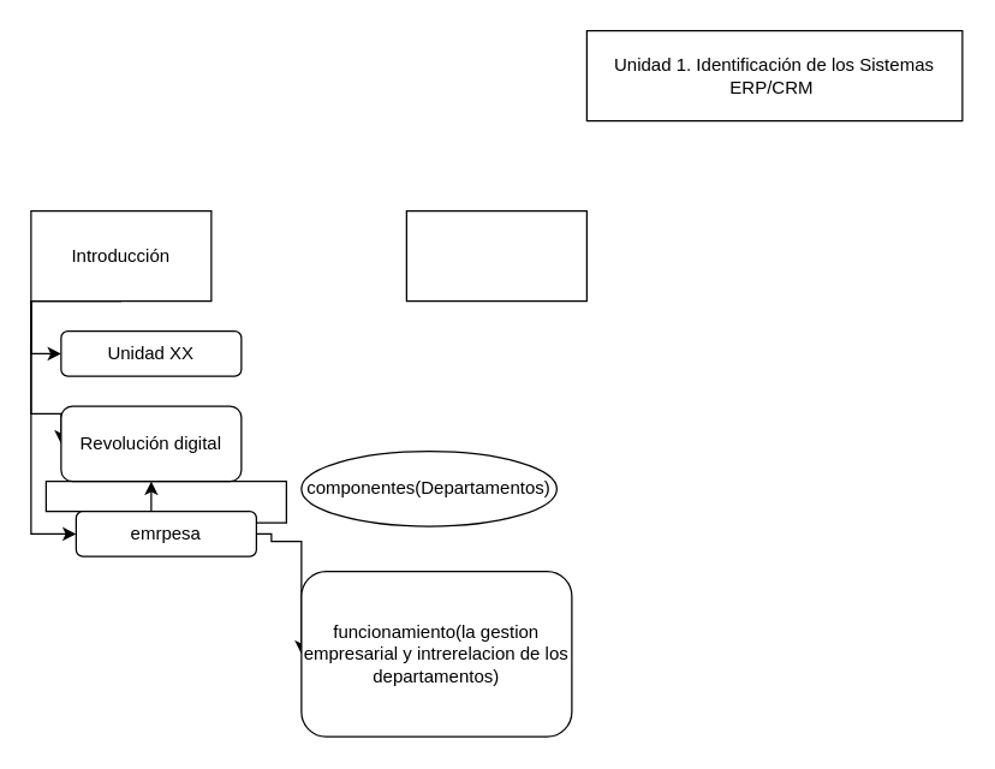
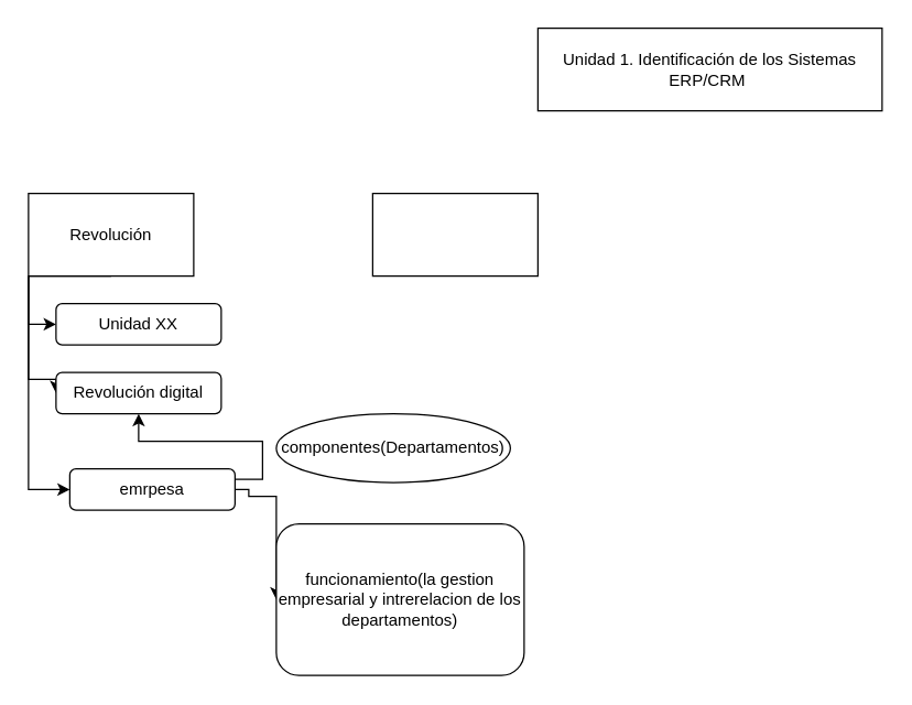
  <mxCell id="0" />
  <mxCell id="1" parent="0" />
  <mxCell id="2" value="Unidad 1. Identificación de los Sistemas ERP/CRM&amp;nbsp;" style="rounded=0;whiteSpace=wrap;html=1;" vertex="1" parent="1"><mxGeometry x="390" y="20" width="250" height="60" as="geometry" /></mxCell>
  <mxCell id="3" style="edgeStyle=orthogonalEdgeStyle;rounded=0;orthogonalLoop=1;jettySize=auto;html=1;exitX=0.5;exitY=1;exitDx=0;exitDy=0;entryX=0;entryY=0.5;entryDx=0;entryDy=0;" edge="1" parent="1" source="6" target="8"><mxGeometry relative="1" as="geometry"><Array as="points"><mxPoint x="20" y="200" /><mxPoint x="20" y="235" /></Array></mxGeometry></mxCell>
  <mxCell id="4" style="edgeStyle=orthogonalEdgeStyle;rounded=0;orthogonalLoop=1;jettySize=auto;html=1;entryX=0;entryY=0.5;entryDx=0;entryDy=0;" edge="1" parent="1" source="6" target="7"><mxGeometry relative="1" as="geometry"><Array as="points"><mxPoint x="20" y="275" /></Array></mxGeometry></mxCell>
  <mxCell id="5" style="edgeStyle=orthogonalEdgeStyle;rounded=0;orthogonalLoop=1;jettySize=auto;html=1;entryX=0;entryY=0.5;entryDx=0;entryDy=0;exitX=0;exitY=1;exitDx=0;exitDy=0;" edge="1" parent="1" source="6" target="11"><mxGeometry relative="1" as="geometry" /></mxCell>
- <mxCell id="6" value="Introducción" style="rounded=0;whiteSpace=wrap;html=1;" vertex="1" parent="1"><mxGeometry x="20" y="140" width="120" height="60" as="geometry" /></mxCell>
- <mxCell id="7" value="Revolución digital" style="rounded=1;whiteSpace=wrap;html=1;" vertex="1" parent="1"><mxGeometry x="40" y="270" width="120" height="50" as="geometry" /></mxCell>
+ <mxCell id="6" value="Revolución" style="rounded=0;whiteSpace=wrap;html=1;" vertex="1" parent="1"><mxGeometry x="20" y="140" width="120" height="60" as="geometry" /></mxCell>
+ <mxCell id="7" value="Revolución digital" style="rounded=1;whiteSpace=wrap;html=1;" vertex="1" parent="1"><mxGeometry x="40" y="270" width="120" height="30" as="geometry" /></mxCell>
  <mxCell id="8" value="Unidad XX" style="rounded=1;whiteSpace=wrap;html=1;" vertex="1" parent="1"><mxGeometry x="40" y="220" width="120" height="30" as="geometry" /></mxCell>
  <mxCell id="9" style="edgeStyle=orthogonalEdgeStyle;rounded=0;orthogonalLoop=1;jettySize=auto;html=1;exitX=1;exitY=0.25;exitDx=0;exitDy=0;" edge="1" parent="1" source="11" target="7"><mxGeometry relative="1" as="geometry" /></mxCell>
  <mxCell id="10" style="edgeStyle=orthogonalEdgeStyle;rounded=0;orthogonalLoop=1;jettySize=auto;html=1;exitX=1;exitY=0.5;exitDx=0;exitDy=0;entryX=0;entryY=0.5;entryDx=0;entryDy=0;" edge="1" parent="1" source="11" target="12"><mxGeometry relative="1" as="geometry"><Array as="points"><mxPoint x="180" y="355" /><mxPoint x="180" y="360" /><mxPoint x="200" y="360" /></Array></mxGeometry></mxCell>
  <mxCell id="11" value="emrpesa" style="rounded=1;whiteSpace=wrap;html=1;" vertex="1" parent="1"><mxGeometry x="50" y="340" width="120" height="30" as="geometry" /></mxCell>
  <mxCell id="12" value="funcionamiento(la gestion empresarial y intrerelacion de los departamentos)" style="rounded=1;whiteSpace=wrap;html=1;" vertex="1" parent="1"><mxGeometry x="200" y="380" width="180" height="110" as="geometry" /></mxCell>
  <mxCell id="13" value="componentes(Departamentos)" style="ellipse;whiteSpace=wrap;html=1;" vertex="1" parent="1"><mxGeometry x="200" y="300" width="170" height="50" as="geometry" /></mxCell>
  <mxCell id="14" value="" style="rounded=0;whiteSpace=wrap;html=1;" vertex="1" parent="1"><mxGeometry x="270" y="140" width="120" height="60" as="geometry" /></mxCell>
